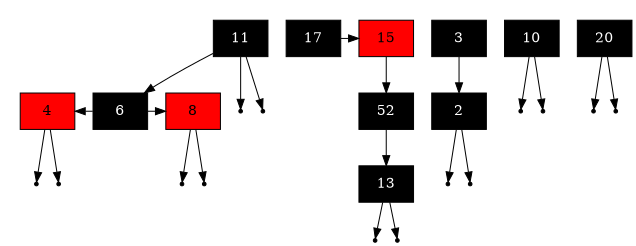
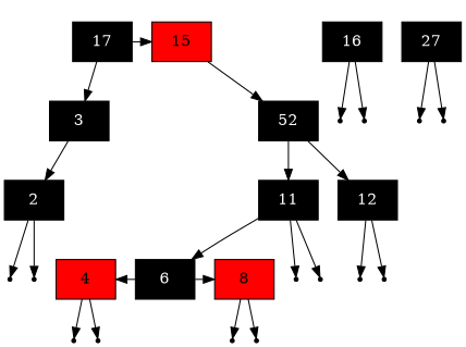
  digraph {
    node [shape=point]
    n1 [fillcolor=black fontcolor=white label=6 shape=rectangle style=filled]
    n2 [fillcolor=red fontcolor=black label=4 shape=rectangle style=filled]
    n3 [fillcolor=red fontcolor=black label=8 shape=rectangle style=filled]
    n4 [fillcolor=black fontcolor=white label=17 shape=rectangle style=filled]
    n5 [fillcolor=red fontcolor=black label=15 shape=rectangle style=filled]
    null3
    null4
    null5
    null6
    n10 [fillcolor=black fontcolor=white label=3 shape=rectangle style=filled]
    n11 [fillcolor=black fontcolor=white label=52 shape=rectangle style=filled]
    n12 [fillcolor=black fontcolor=white label=2 shape=rectangle style=filled]
    null1
    null2
    n15 [fillcolor=black fontcolor=white label=11 shape=rectangle style=filled]
-   n16 [fillcolor=black fontcolor=white label=13 shape=rectangle style=filled]
+   n16 [fillcolor=black fontcolor=white label=12 shape=rectangle style=filled]
    null7
    null8
    null9
    null10
-   n21 [fillcolor=black fontcolor=white label=10 shape=rectangle style=filled]
+   n21 [fillcolor=black fontcolor=white label=16 shape=rectangle style=filled]
    null11
    null12
-   n24 [fillcolor=black fontcolor=white label=20 shape=rectangle style=filled]
+   n24 [fillcolor=black fontcolor=white label=27 shape=rectangle style=filled]
    null13
    null14
    subgraph cluster_1 {
      color=white
      subgraph sub_2 {
        color=white
        rank=same
        n1
        n2
        n3
      }
    }
    subgraph cluster_3 {
      color=white
      subgraph sub_4 {
        color=white
        rank=same
        n4
        n5
      }
    }
    n1 -> n3
    n2 -> n1 [dir=back]
    n2 -> null3
    n2 -> null4
    n3 -> null5
    n3 -> null6
    n4 -> n5
+   n4 -> n10
    n5 -> n11
    n10 -> n12
+   n11 -> n15
    n11 -> n16
    n12 -> null1
    n12 -> null2
    n15 -> n1
    n15 -> null7
    n15 -> null8
    n16 -> null9
    n16 -> null10
    n21 -> null11
    n21 -> null12
    n24 -> null13
    n24 -> null14
  }
